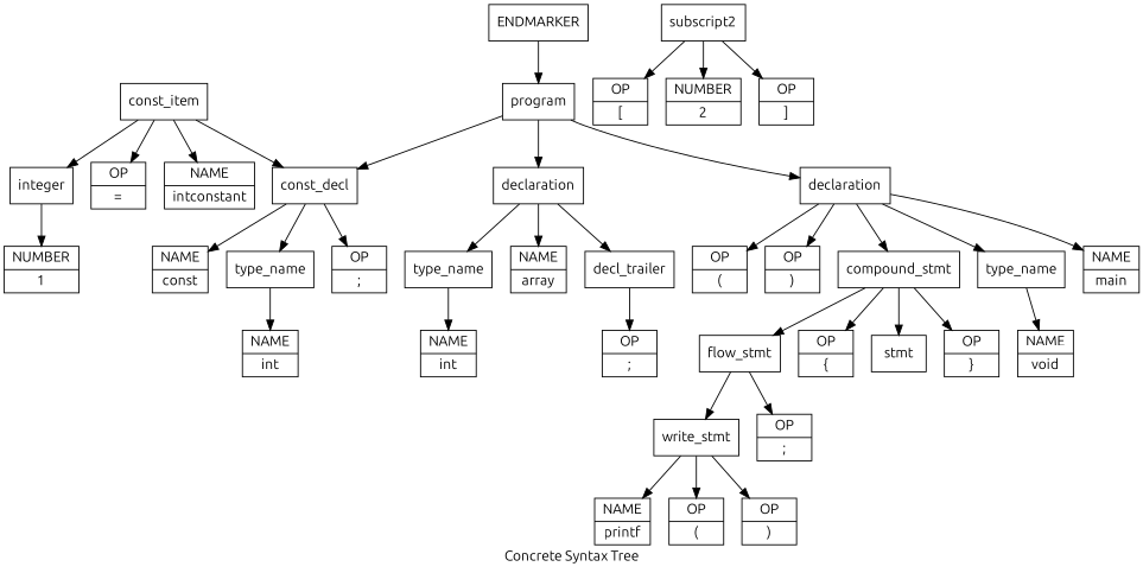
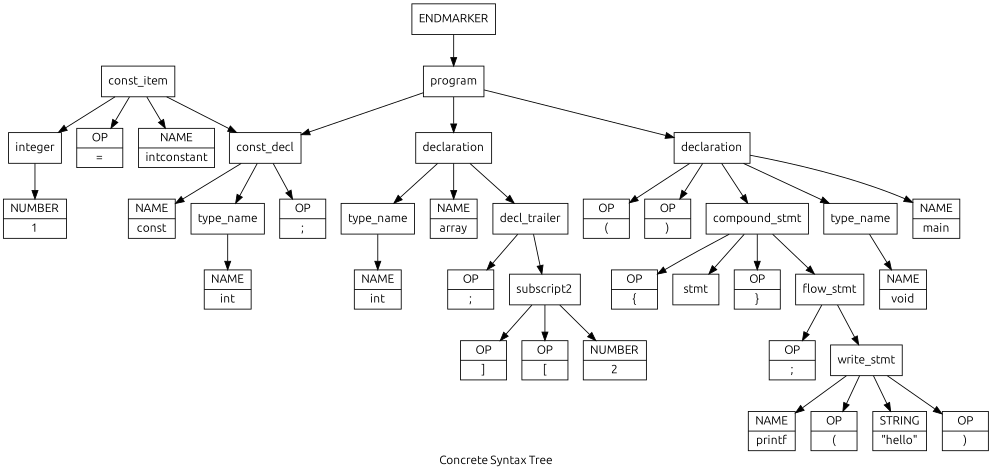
  digraph {
    fontname=Ubuntu
    label="Concrete Syntax Tree"
    node [fontname=Ubuntu shape=record]
    edge [fontname=Ubuntu]
    n1 [label="{program}"]
    n2 [label="{const_decl}"]
    n3 [label="{declaration}"]
    n4 [label="{declaration}"]
    n5 [label="{NAME|const}"]
    n6 [label="{type_name}"]
    n7 [label="{OP|;}"]
    n8 [label="{type_name}"]
    n9 [label="{NAME|array}"]
    n10 [label="{decl_trailer}"]
    n11 [label="{type_name}"]
    n12 [label="{NAME|main}"]
    n13 [label="{OP|(}"]
    n14 [label="{OP|)}"]
    n15 [label="{compound_stmt}"]
    n16 [label="{ENDMARKER}"]
    n17 [label="{NAME|int}"]
    n18 [label="{const_item}"]
    n19 [label="{NAME|intconstant}"]
    n20 [label="{OP|=}"]
    n21 [label="{integer}"]
    n22 [label="{NAME|int}"]
    n23 [label="{subscript2}"]
    n24 [label="{OP|;}"]
    n25 [label="{NAME|void}"]
    n26 [label="{OP|\{}"]
    n27 [label="{stmt}"]
    n28 [label="{OP|\}}"]
    n29 [label="{flow_stmt}"]
    n30 [label="{write_stmt}"]
    n31 [label="{OP|;}"]
    n32 [label="{NAME|printf}"]
    n33 [label="{OP|(}"]
+   n34 [label="{STRING|\"hello\"}"]
    n35 [label="{OP|)}"]
    n36 [label="{OP|[}"]
    n37 [label="{NUMBER|2}"]
    n38 [label="{OP|]}"]
    n39 [label="{NUMBER|1}"]
    n1 -> n2
    n1 -> n3
    n1 -> n4
    n2 -> n5
    n2 -> n6
    n2 -> n7
    n3 -> n8
    n3 -> n9
    n3 -> n10
    n4 -> n11
    n4 -> n12
    n4 -> n13
    n4 -> n14
    n4 -> n15
    n6 -> n17
    n8 -> n22
+   n10 -> n23
    n10 -> n24
    n11 -> n25
    n15 -> n26
    n15 -> n27
    n15 -> n28
    n15 -> n29
    n16 -> n1
    n18 -> n2
    n18 -> n19
    n18 -> n20
    n18 -> n21
    n21 -> n39
    n23 -> n36
    n23 -> n37
    n23 -> n38
    n29 -> n30
    n29 -> n31
    n30 -> n32
    n30 -> n33
+   n30 -> n34
    n30 -> n35
  }
